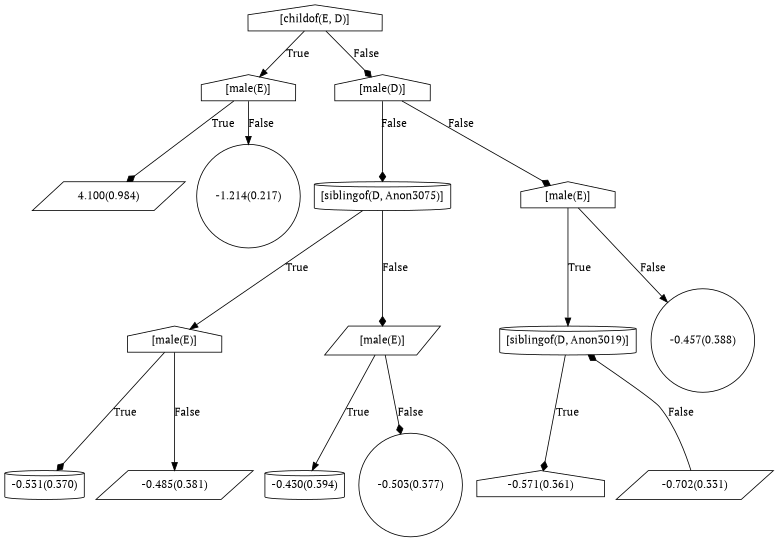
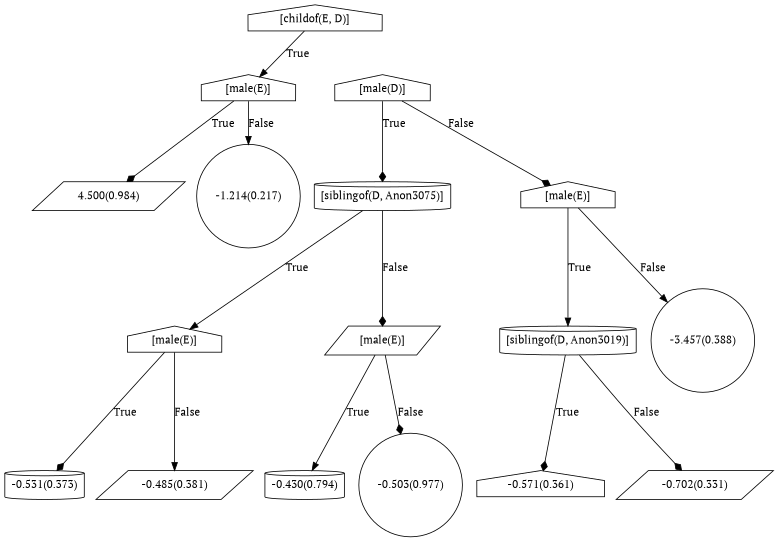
  digraph {
    fontname="PT Serif"
    node [fontname="PT Serif" shape=house]
    edge [arrowhead=diamond fontname="PT Serif"]
    n1 [label="[childof(E, D)]"]
    n2 [label="[male(E)]"]
    n3 [label="[male(D)]"]
-   n4 [label="4.100(0.984)" shape=parallelogram]
+   n4 [label="4.500(0.984)" shape=parallelogram]
    n5 [label="-1.214(0.217)" shape=circle]
    n6 [label="[siblingof(D, Anon3075)]" shape=cylinder]
    n7 [label="[male(E)]"]
    n8 [label="[male(E)]"]
    n9 [label="[male(E)]" shape=parallelogram]
    n10 [label="[siblingof(D, Anon3019)]" shape=cylinder]
-   n11 [label="-0.457(0.388)" shape=circle]
-   n12 [label="-0.531(0.370)" shape=cylinder]
+   n11 [label="-3.457(0.388)" shape=circle]
+   n12 [label="-0.531(0.373)" shape=cylinder]
    n13 [label="-0.485(0.381)" shape=parallelogram]
-   n14 [label="-0.430(0.394)" shape=cylinder]
-   n15 [label="-0.503(0.377)" shape=circle]
+   n14 [label="-0.430(0.794)" shape=cylinder]
+   n15 [label="-0.503(0.977)" shape=circle]
    n16 [label="-0.571(0.361)"]
    n17 [label="-0.702(0.331)" shape=parallelogram]
    n1 -> n2 [arrowhead=normal label=True]
-   n1 -> n3 [label=False]
    n2 -> n4 [label=True]
    n2 -> n5 [arrowhead=normal label=False]
-   n3 -> n6 [label=False]
+   n3 -> n6 [label=True]
    n3 -> n7 [label=False]
    n6 -> n8 [arrowhead=normal label=True]
    n6 -> n9 [label=False]
    n7 -> n10 [arrowhead=normal label=True]
    n7 -> n11 [arrowhead=normal label=False]
    n8 -> n12 [label=True]
    n8 -> n13 [arrowhead=normal label=False]
    n9 -> n14 [arrowhead=normal label=True]
    n9 -> n15 [label=False]
    n10 -> n16 [label=True]
-   n17 -> n10 [label=False]
+   n10 -> n17 [label=False]
  }
